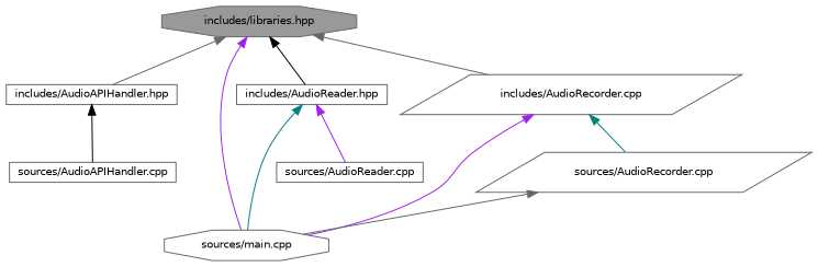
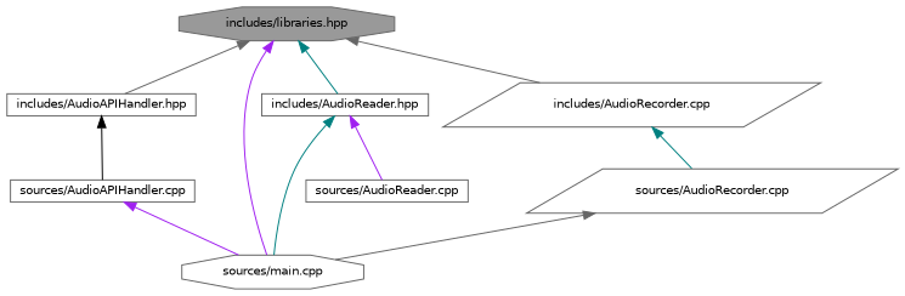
  digraph {
    node [color=grey40 fillcolor=white fontname=Helvetica fontsize=10 shape=box style=filled]
    edge [color=gray40 dir=back fontname=Helvetica fontsize=10 labelfontname=Helvetica labelfontsize=10 style=solid]
    n1 [color=gray40 fillcolor=grey60 fontcolor=black height=0.2 label="includes/libraries.hpp" shape=octagon width=0.4]
    n2 [height=0.2 label="includes/AudioAPIHandler.hpp" width=0.4]
    n3 [height=0.2 label="sources/main.cpp" shape=octagon width=0.4]
    n4 [height=0.2 label="includes/AudioReader.hpp" width=0.4]
    n5 [height=0.2 label="includes/AudioRecorder.cpp" shape=parallelogram width=0.4]
    n6 [height=0.2 label="sources/AudioAPIHandler.cpp" width=0.4]
    n7 [height=0.2 label="sources/AudioReader.cpp" width=0.4]
    n8 [height=0.2 label="sources/AudioRecorder.cpp" shape=parallelogram width=0.4]
    n1 -> n2
    n1 -> n3 [color=purple]
-   n1 -> n4 [color=black]
+   n1 -> n4 [color=teal]
    n1 -> n5
    n2 -> n6 [color=black]
    n4 -> n3 [color=teal]
    n4 -> n7 [color=purple]
-   n5 -> n3 [color=purple]
+   n6 -> n3 [color=purple]
    n5 -> n8 [color=teal]
    n8 -> n3
  }
